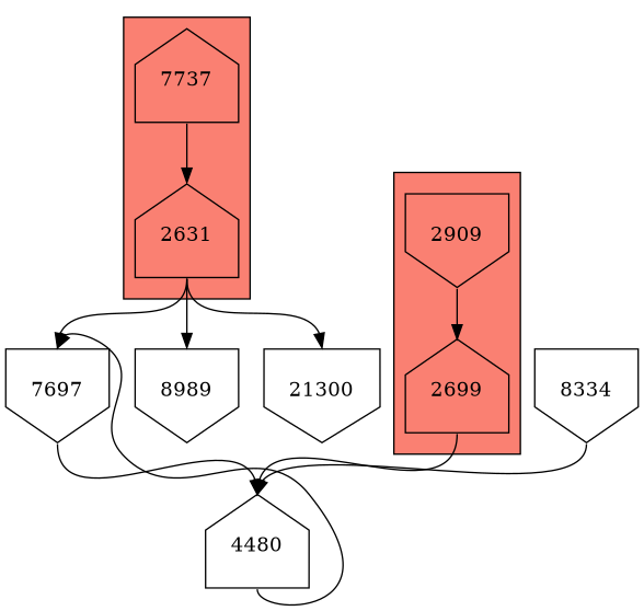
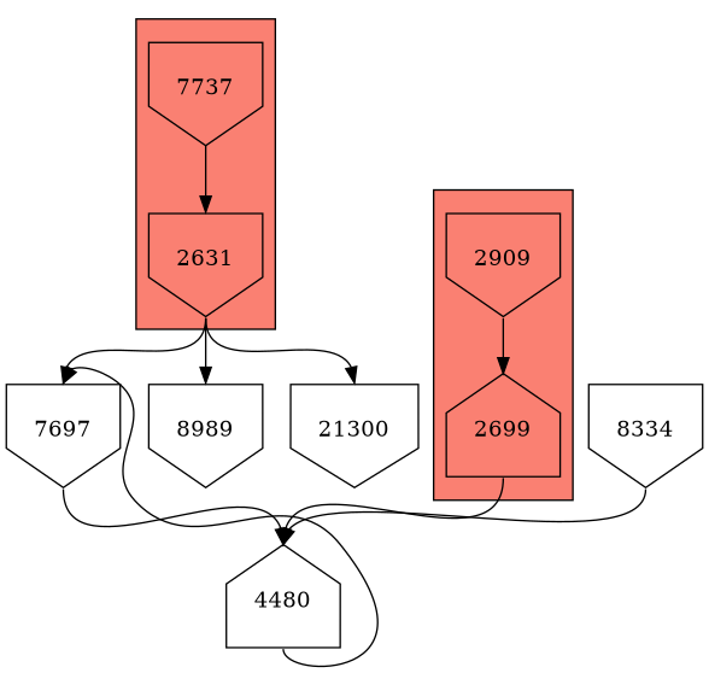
  digraph {
    node [shape=invhouse]
    edge [headport=n tailport=s]
-   7737 [height=1 shape=house width=1]
-   2631 [height=1 shape=house width=1]
+   7737 [height=1 width=1]
+   2631 [height=1 width=1]
    n3 [height=1 label=2909 width=1]
    2699 [height=1 shape=house width=1]
    n5 [height=1 label=7697 width=1]
    n6 [height=1 label=8989 width=1]
    n7 [height=1 label=21300 width=1]
    4480 [height=1 shape=house width=1]
    8334 [height=1 width=1]
    subgraph cluster_1 {
      fillcolor=salmon
      style=filled
      7737
      2631
    }
    subgraph cluster_2 {
      fillcolor=salmon
      style=filled
      n3
      2699
    }
    7737 -> 2631
    2631 -> n5
    2631 -> n6
    2631 -> n7
    n3 -> 2699
    2699 -> 4480
    n5 -> 4480
    4480 -> n5
    8334 -> 4480
  }
